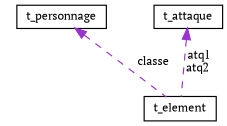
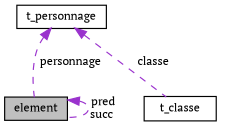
  digraph {
    fontname="PT Serif"
    node [color=black fillcolor=white fontname="PT Serif" fontsize=10 shape=record style=filled]
    edge [color=darkorchid3 dir=back fontname="PT Serif" fontsize=10 labelfontname=Helvetica labelfontsize=10 style=dashed]
+   n1 [fillcolor=grey75 fontcolor=black height=0.2 label=element width=0.4]
    n2 [height=0.2 label=t_personnage width=0.4]
-   n3 [height=0.2 label=t_element width=0.4]
-   n4 [height=0.2 label=t_attaque width=0.4]
+   n3 [height=0.2 label=t_classe width=0.4]
+   n1 -> n1 [label=" pred\nsucc"]
+   n2 -> n1 [label=" personnage"]
    n2 -> n3 [label=" classe"]
-   n4 -> n3 [label=" atq1\natq2"]
  }
